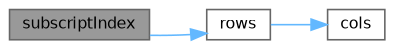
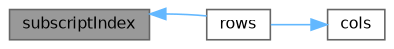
  digraph {
    rankdir=LR
    node [color=grey40 fillcolor=white fontname=Helvetica fontsize=10 shape=box style=filled]
    edge [color=steelblue1 fontname=Helvetica fontsize=10 labelfontname=Helvetica labelfontsize=10 style=solid]
    n1 [color=gray40 fillcolor=grey60 fontcolor=black height=0.2 label=subscriptIndex width=0.4]
    n2 [height=0.2 label=rows width=0.4]
    n3 [height=0.2 label=cols width=0.4]
-   n1 -> n2
+   n2 -> n1
    n2 -> n3
  }
